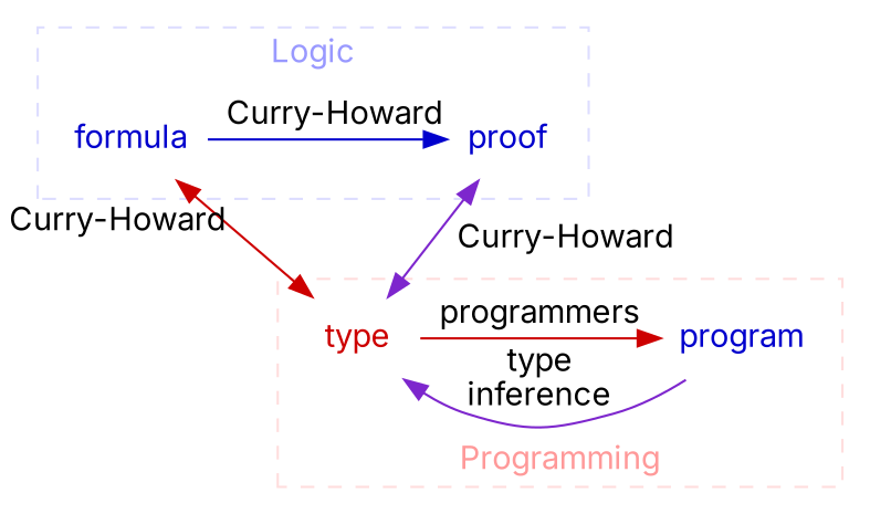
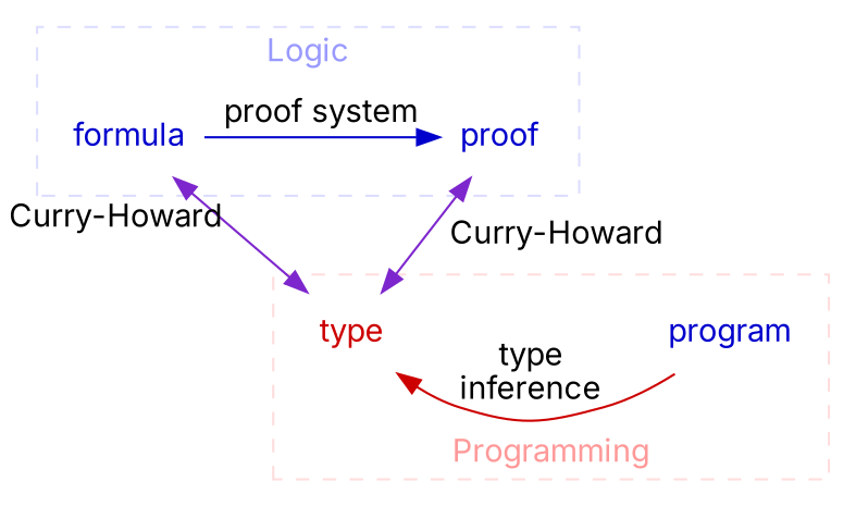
  digraph {
    fontname=Inter
    node [fontcolor=blue3 fontname=Inter shape=none]
    edge [color=purple3 fontname=Inter]
    formula
    proof
    program
    type [fontcolor=red3]
    subgraph cluster_1 {
      color="#ddddff"
      fontcolor="#9999ff"
      label=Logic
      style=dashed
      subgraph sub_2 {
        color="#ddddff"
        fontcolor="#9999ff"
        label=Logic
        rank=same
        style=dashed
        formula
        proof
      }
    }
    subgraph cluster_3 {
      color="#ffdddd"
      fontcolor="#ff9999"
      label="\nProgramming"
      labelloc=b
      style=dashed
      subgraph sub_4 {
        color="#ffdddd"
        fontcolor="#ff9999"
        label="\nProgramming"
        labelloc=b
        rank=same
        style=dashed
        program
        type
      }
    }
-   formula -> proof [color=blue3 label="  Curry-Howard"]
-   formula -> type [color=red3 dir=both xlabel="Curry-Howard  "]
-   program -> type [label="type\ninference"]
+   formula -> proof [color=blue3 label="proof system"]
+   formula -> type [dir=both xlabel="Curry-Howard  "]
+   program -> type [color=red3 label="type\ninference"]
    type -> proof [dir=both label="  Curry-Howard"]
-   type -> program [color=red3 label=programmers]
  }
